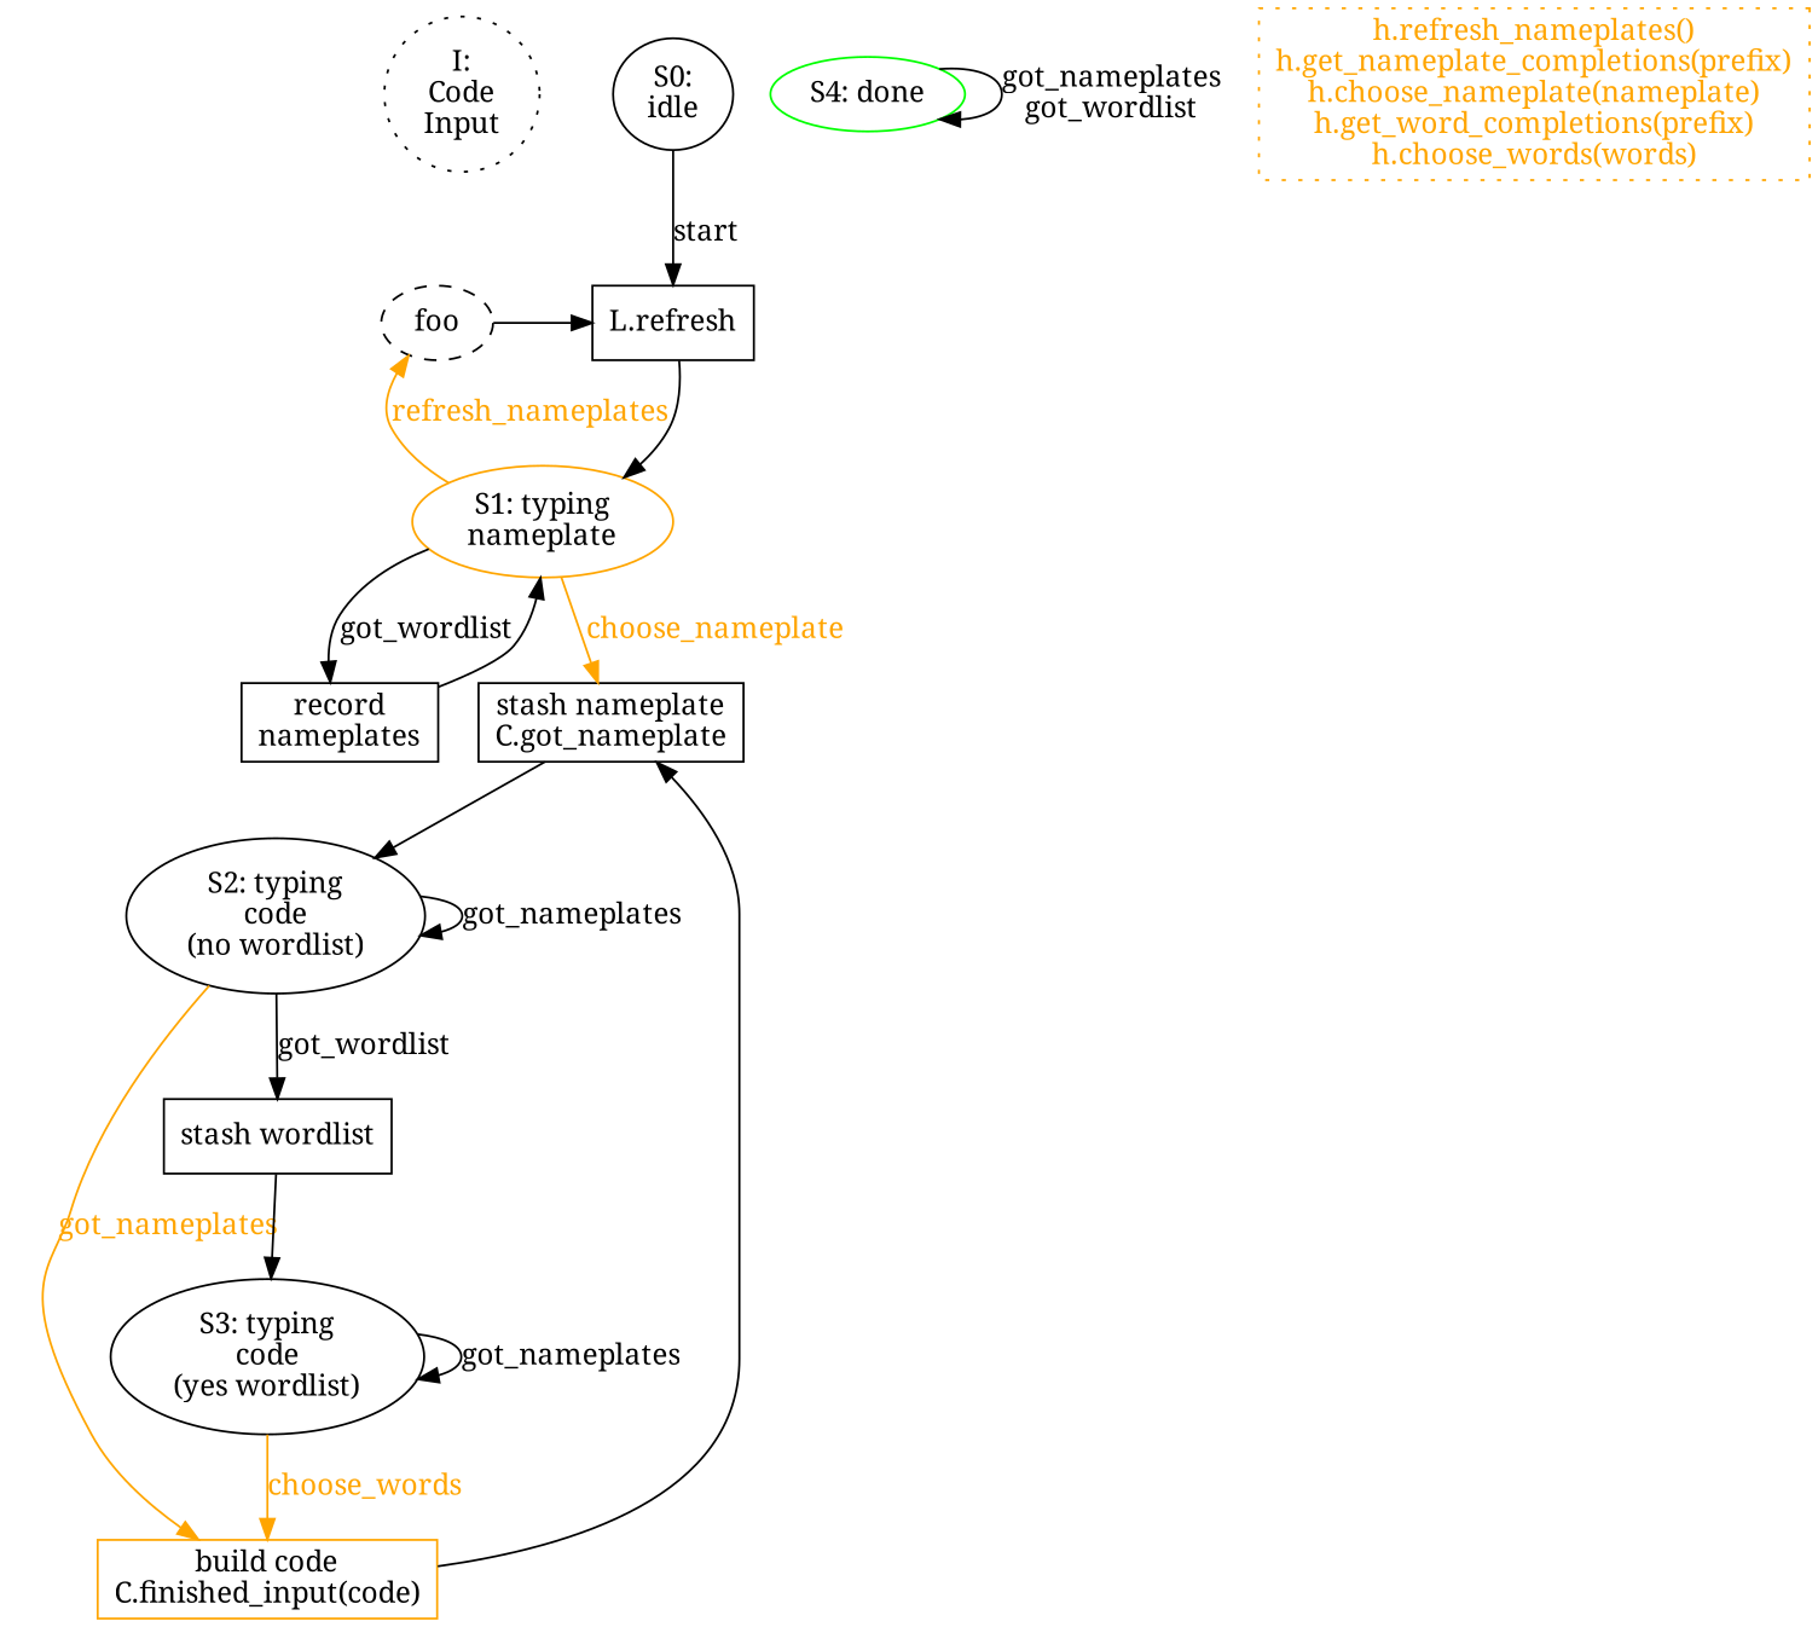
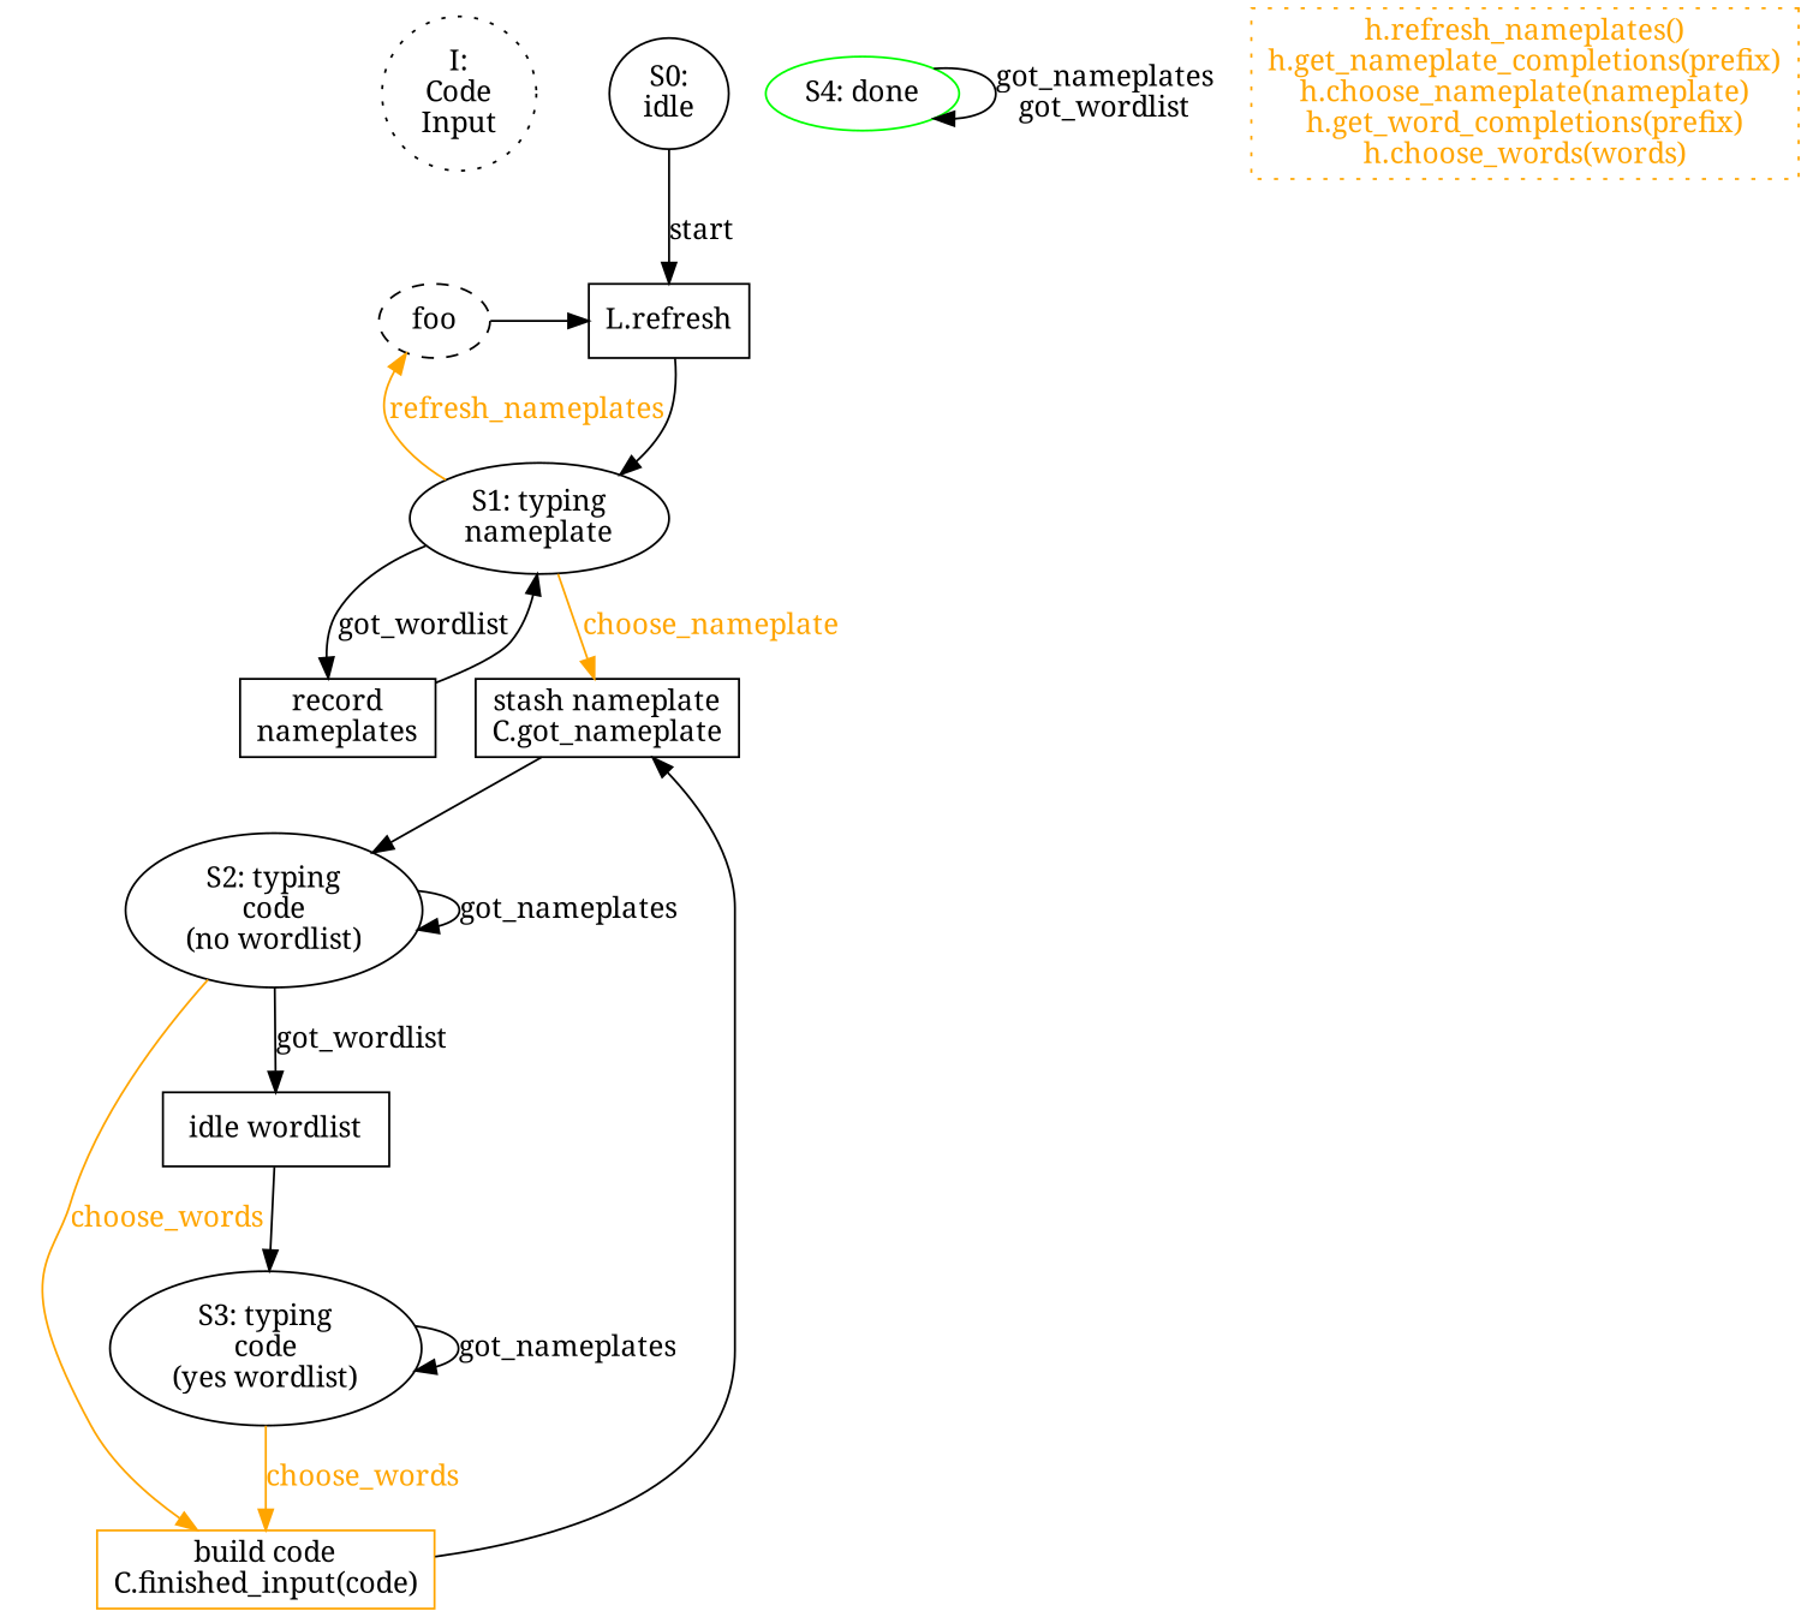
  digraph {
    fontname="Noto Serif"
    node [fontname="Noto Serif"]
    edge [fontname="Noto Serif"]
    n1 [label="I:\nCode\nInput" style=dotted]
    n2 [label="S0:\nidle"]
    n3 [label="L.refresh" shape=box]
    foo [style=dashed]
    n5 [color=green label="S4: done"]
    n6 [color=orange fontcolor=orange label="h.refresh_nameplates()\nh.get_nameplate_completions(prefix)\nh.choose_nameplate(nameplate)\nh.get_word_completions(prefix)\nh.choose_words(words)" shape=box style=dotted]
-   n7 [color=orange label="S1: typing\nnameplate"]
+   n7 [color=black label="S1: typing\nnameplate"]
    n8 [label="record\nnameplates" shape=box]
    n9 [label="stash nameplate\nC.got_nameplate" shape=box]
    n10 [label="S2: typing\ncode\n(no wordlist)"]
-   n11 [label="stash wordlist" shape=box]
+   n11 [label="idle wordlist" shape=box]
    n12 [color=orange label="build code\nC.finished_input(code)" shape=box]
    n13 [label="S3: typing\ncode\n(yes wordlist)"]
    subgraph sub_1 {
      rank=same
      n1
      n2
    }
    subgraph sub_2 {
      rank=same
      n3
      foo
    }
    subgraph sub_3 {
      rank=same
      n5
      n6
    }
    n1 -> n2 [style=invis]
    n2 -> n3 [label=start]
    n3 -> n7
    foo -> n3
    n5 -> n5 [label="got_nameplates\ngot_wordlist"]
    n7 -> foo [color=orange fontcolor=orange label=refresh_nameplates]
    n7 -> n8 [label=got_wordlist]
    n7 -> n9 [color=orange fontcolor=orange label=choose_nameplate]
    n8 -> n7
    n9 -> n10
    n10 -> n10 [label=got_nameplates]
    n10 -> n11 [label=got_wordlist]
-   n10 -> n12 [color=orange fontcolor=orange label=got_nameplates]
+   n10 -> n12 [color=orange fontcolor=orange label=choose_words]
    n11 -> n13
    n12 -> n9
    n13 -> n12 [color=orange fontcolor=orange label=choose_words]
    n13 -> n13 [label=got_nameplates]
  }
